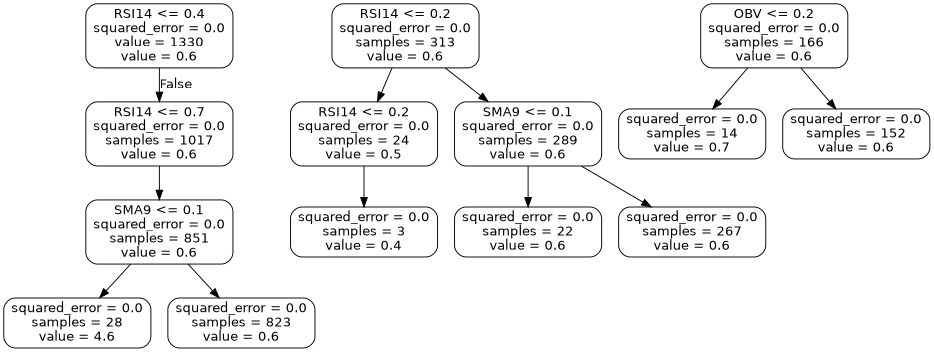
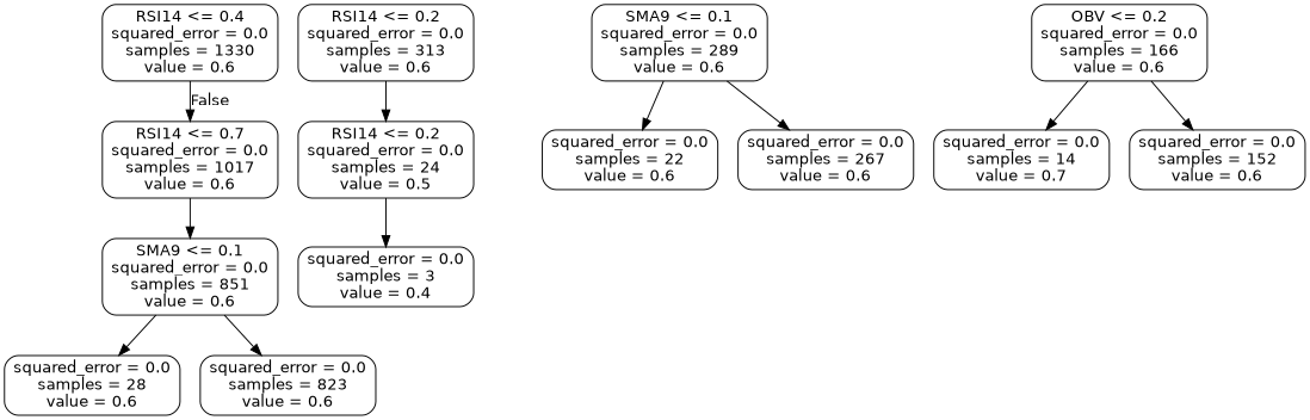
  digraph {
    node [color=black fontname=helvetica shape=box style=rounded]
    edge [fontname=helvetica]
-   n1 [label="RSI14 <= 0.4\nsquared_error = 0.0\nvalue = 1330\nvalue = 0.6"]
+   n1 [label="RSI14 <= 0.4\nsquared_error = 0.0\nsamples = 1330\nvalue = 0.6"]
    n2 [label="RSI14 <= 0.7\nsquared_error = 0.0\nsamples = 1017\nvalue = 0.6"]
    n3 [label="RSI14 <= 0.2\nsquared_error = 0.0\nsamples = 313\nvalue = 0.6"]
    n4 [label="RSI14 <= 0.2\nsquared_error = 0.0\nsamples = 24\nvalue = 0.5"]
    n5 [label="SMA9 <= 0.1\nsquared_error = 0.0\nsamples = 289\nvalue = 0.6"]
    n6 [label="SMA9 <= 0.1\nsquared_error = 0.0\nsamples = 851\nvalue = 0.6"]
    n7 [label="squared_error = 0.0\nsamples = 3\nvalue = 0.4"]
    n8 [label="squared_error = 0.0\nsamples = 22\nvalue = 0.6"]
    n9 [label="squared_error = 0.0\nsamples = 267\nvalue = 0.6"]
-   n10 [label="squared_error = 0.0\nsamples = 28\nvalue = 4.6"]
+   n10 [label="squared_error = 0.0\nsamples = 28\nvalue = 0.6"]
    n11 [label="squared_error = 0.0\nsamples = 823\nvalue = 0.6"]
    n12 [label="OBV <= 0.2\nsquared_error = 0.0\nsamples = 166\nvalue = 0.6"]
    n13 [label="squared_error = 0.0\nsamples = 14\nvalue = 0.7"]
    n14 [label="squared_error = 0.0\nsamples = 152\nvalue = 0.6"]
    n1 -> n2 [headlabel=False labelangle=-45 labeldistance=2.5]
    n2 -> n6
    n3 -> n4
-   n3 -> n5
    n4 -> n7
    n5 -> n8
    n5 -> n9
    n6 -> n10
    n6 -> n11
    n12 -> n13
    n12 -> n14
  }
